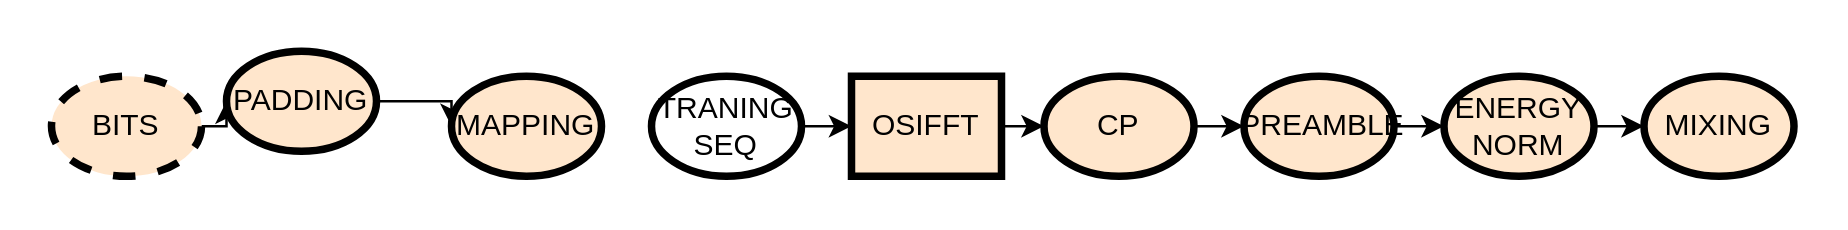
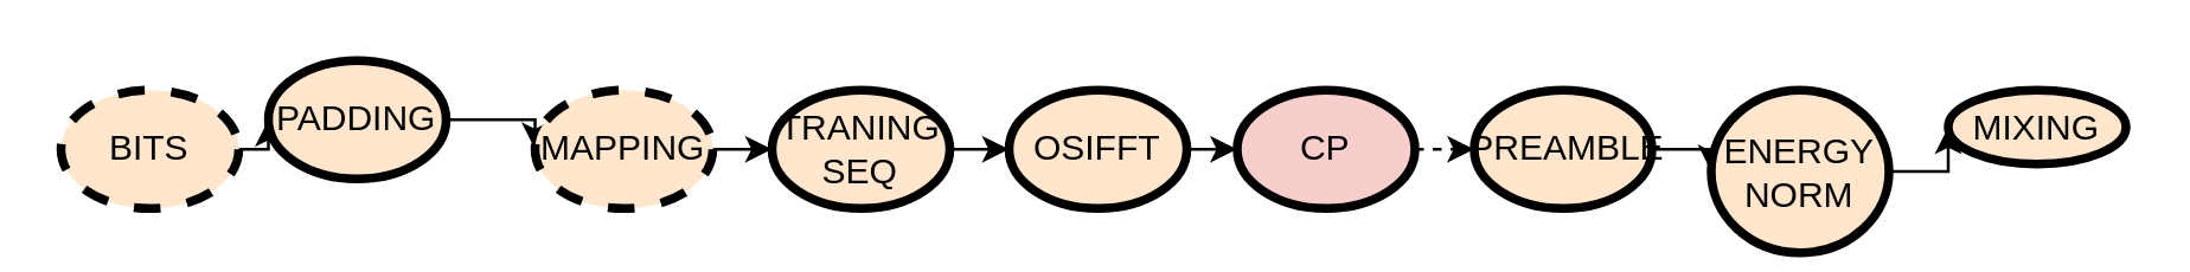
  <mxCell id="0" />
  <mxCell id="1" parent="0" />
  <mxCell id="2" style="edgeStyle=orthogonalEdgeStyle;rounded=0;orthogonalLoop=1;jettySize=auto;html=1;exitX=1;exitY=0.5;exitDx=0;exitDy=0;entryX=0;entryY=0.5;entryDx=0;entryDy=0;" edge="1" parent="1" source="3" target="5"><mxGeometry relative="1" as="geometry" /></mxCell>
  <mxCell id="3" value="BITS" style="ellipse;whiteSpace=wrap;html=1;strokeWidth=3;fillColor=#ffe6cc;strokeColor=#000000;dashed=1;" vertex="1" parent="1"><mxGeometry x="20" y="30" width="60" height="40" as="geometry" /></mxCell>
  <mxCell id="4" style="edgeStyle=orthogonalEdgeStyle;rounded=0;orthogonalLoop=1;jettySize=auto;html=1;exitX=1;exitY=0.5;exitDx=0;exitDy=0;entryX=0;entryY=0.5;entryDx=0;entryDy=0;" edge="1" parent="1" source="5" target="7"><mxGeometry relative="1" as="geometry" /></mxCell>
  <mxCell id="5" value="&lt;div&gt;PADDING&lt;br&gt;&lt;/div&gt;" style="ellipse;whiteSpace=wrap;html=1;strokeWidth=3;fillColor=#ffe6cc;strokeColor=#000000;" vertex="1" parent="1"><mxGeometry x="90" y="20" width="60" height="40" as="geometry" /></mxCell>
- <mxCell id="7" value="MAPPING" style="ellipse;whiteSpace=wrap;html=1;strokeWidth=3;fillColor=#ffe6cc;strokeColor=#000000;" vertex="1" parent="1"><mxGeometry x="180" y="30" width="60" height="40" as="geometry" /></mxCell>
+ <mxCell id="6" style="edgeStyle=orthogonalEdgeStyle;rounded=0;orthogonalLoop=1;jettySize=auto;html=1;exitX=1;exitY=0.5;exitDx=0;exitDy=0;entryX=0;entryY=0.5;entryDx=0;entryDy=0;strokeWidth=1;" edge="1" parent="1" source="7" target="9"><mxGeometry relative="1" as="geometry" /></mxCell>
+ <mxCell id="7" value="MAPPING" style="ellipse;whiteSpace=wrap;html=1;strokeWidth=3;fillColor=#ffe6cc;strokeColor=#000000;dashed=1;" vertex="1" parent="1"><mxGeometry x="180" y="30" width="60" height="40" as="geometry" /></mxCell>
  <mxCell id="8" style="edgeStyle=orthogonalEdgeStyle;rounded=0;orthogonalLoop=1;jettySize=auto;html=1;exitX=1;exitY=0.5;exitDx=0;exitDy=0;entryX=0;entryY=0.5;entryDx=0;entryDy=0;strokeWidth=1;" edge="1" parent="1" source="9" target="11"><mxGeometry relative="1" as="geometry" /></mxCell>
- <mxCell id="9" value="TRANING SEQ" style="ellipse;whiteSpace=wrap;html=1;strokeWidth=3;fillColor=#ffffff;strokeColor=#000000;" vertex="1" parent="1"><mxGeometry x="260" y="30" width="60" height="40" as="geometry" /></mxCell>
+ <mxCell id="9" value="TRANING SEQ" style="ellipse;whiteSpace=wrap;html=1;strokeWidth=3;fillColor=#ffe6cc;strokeColor=#000000;" vertex="1" parent="1"><mxGeometry x="260" y="30" width="60" height="40" as="geometry" /></mxCell>
  <mxCell id="10" style="edgeStyle=orthogonalEdgeStyle;rounded=0;orthogonalLoop=1;jettySize=auto;html=1;exitX=1;exitY=0.5;exitDx=0;exitDy=0;entryX=0;entryY=0.5;entryDx=0;entryDy=0;strokeWidth=1;" edge="1" parent="1" source="11" target="13"><mxGeometry relative="1" as="geometry" /></mxCell>
- <mxCell id="11" value="OSIFFT" style="whiteSpace=wrap;html=1;strokeWidth=3;fillColor=#ffe6cc;strokeColor=#000000;rounded=0;" vertex="1" parent="1"><mxGeometry x="340" y="30" width="60" height="40" as="geometry" /></mxCell>
- <mxCell id="12" style="edgeStyle=orthogonalEdgeStyle;rounded=0;orthogonalLoop=1;jettySize=auto;html=1;exitX=1;exitY=0.5;exitDx=0;exitDy=0;entryX=0;entryY=0.5;entryDx=0;entryDy=0;strokeWidth=1;" edge="1" parent="1" source="13" target="15"><mxGeometry relative="1" as="geometry" /></mxCell>
- <mxCell id="13" value="CP" style="ellipse;whiteSpace=wrap;html=1;strokeWidth=3;fillColor=#ffe6cc;strokeColor=#000000;" vertex="1" parent="1"><mxGeometry x="417" y="30" width="60" height="40" as="geometry" /></mxCell>
+ <mxCell id="11" value="OSIFFT" style="ellipse;whiteSpace=wrap;html=1;strokeWidth=3;fillColor=#ffe6cc;strokeColor=#000000;" vertex="1" parent="1"><mxGeometry x="340" y="30" width="60" height="40" as="geometry" /></mxCell>
+ <mxCell id="12" style="edgeStyle=orthogonalEdgeStyle;rounded=0;orthogonalLoop=1;jettySize=auto;html=1;exitX=1;exitY=0.5;exitDx=0;exitDy=0;entryX=0;entryY=0.5;entryDx=0;entryDy=0;strokeWidth=1;dashed=1;" edge="1" parent="1" source="13" target="15"><mxGeometry relative="1" as="geometry" /></mxCell>
+ <mxCell id="13" value="CP" style="ellipse;whiteSpace=wrap;html=1;strokeWidth=3;fillColor=#f8cecc;strokeColor=#000000;" vertex="1" parent="1"><mxGeometry x="417" y="30" width="60" height="40" as="geometry" /></mxCell>
  <mxCell id="14" style="edgeStyle=orthogonalEdgeStyle;rounded=0;orthogonalLoop=1;jettySize=auto;html=1;exitX=1;exitY=0.5;exitDx=0;exitDy=0;entryX=0;entryY=0.5;entryDx=0;entryDy=0;strokeWidth=1;" edge="1" parent="1" source="15" target="17"><mxGeometry relative="1" as="geometry" /></mxCell>
  <mxCell id="15" value="&amp;nbsp;PREAMBLE" style="ellipse;whiteSpace=wrap;html=1;strokeWidth=3;fillColor=#ffe6cc;strokeColor=#000000;" vertex="1" parent="1"><mxGeometry x="497" y="30" width="60" height="40" as="geometry" /></mxCell>
  <mxCell id="16" style="edgeStyle=orthogonalEdgeStyle;rounded=0;orthogonalLoop=1;jettySize=auto;html=1;exitX=1;exitY=0.5;exitDx=0;exitDy=0;entryX=0;entryY=0.5;entryDx=0;entryDy=0;strokeWidth=1;" edge="1" parent="1" source="17" target="18"><mxGeometry relative="1" as="geometry" /></mxCell>
- <mxCell id="17" value="ENERGY NORM" style="ellipse;whiteSpace=wrap;html=1;strokeWidth=3;fillColor=#ffe6cc;strokeColor=#000000;" vertex="1" parent="1"><mxGeometry x="577" y="30" width="60" height="40" as="geometry" /></mxCell>
- <mxCell id="18" value="MIXING" style="ellipse;whiteSpace=wrap;html=1;strokeWidth=3;fillColor=#ffe6cc;strokeColor=#000000;" vertex="1" parent="1"><mxGeometry x="657" y="30" width="60" height="40" as="geometry" /></mxCell>
+ <mxCell id="17" value="ENERGY NORM" style="ellipse;whiteSpace=wrap;html=1;strokeWidth=3;fillColor=#ffe6cc;strokeColor=#000000;" vertex="1" parent="1"><mxGeometry x="577" y="30" width="60" height="55" as="geometry" /></mxCell>
+ <mxCell id="18" value="MIXING" style="ellipse;whiteSpace=wrap;html=1;strokeWidth=3;fillColor=#ffe6cc;strokeColor=#000000;" vertex="1" parent="1"><mxGeometry x="657" y="30" width="60" height="25" as="geometry" /></mxCell>
